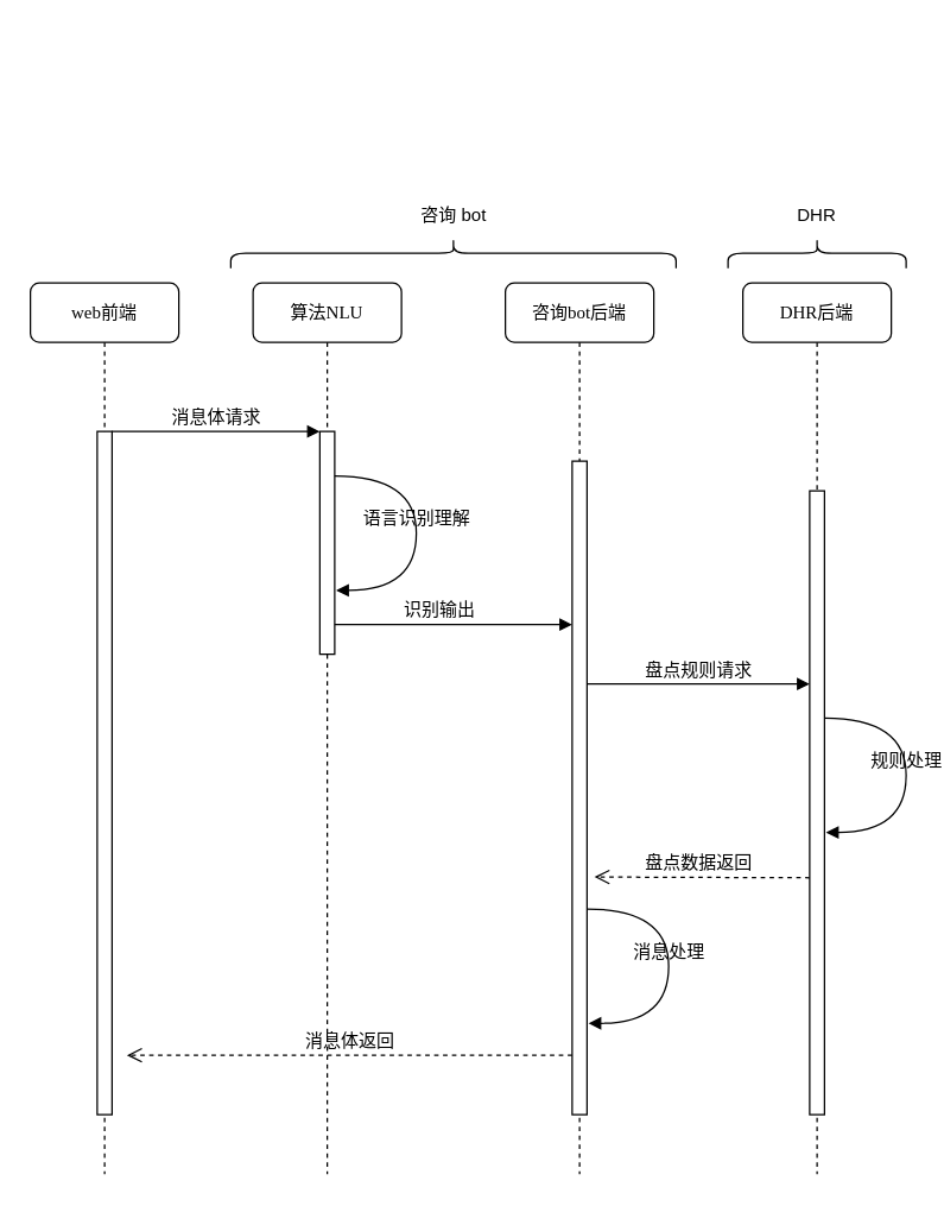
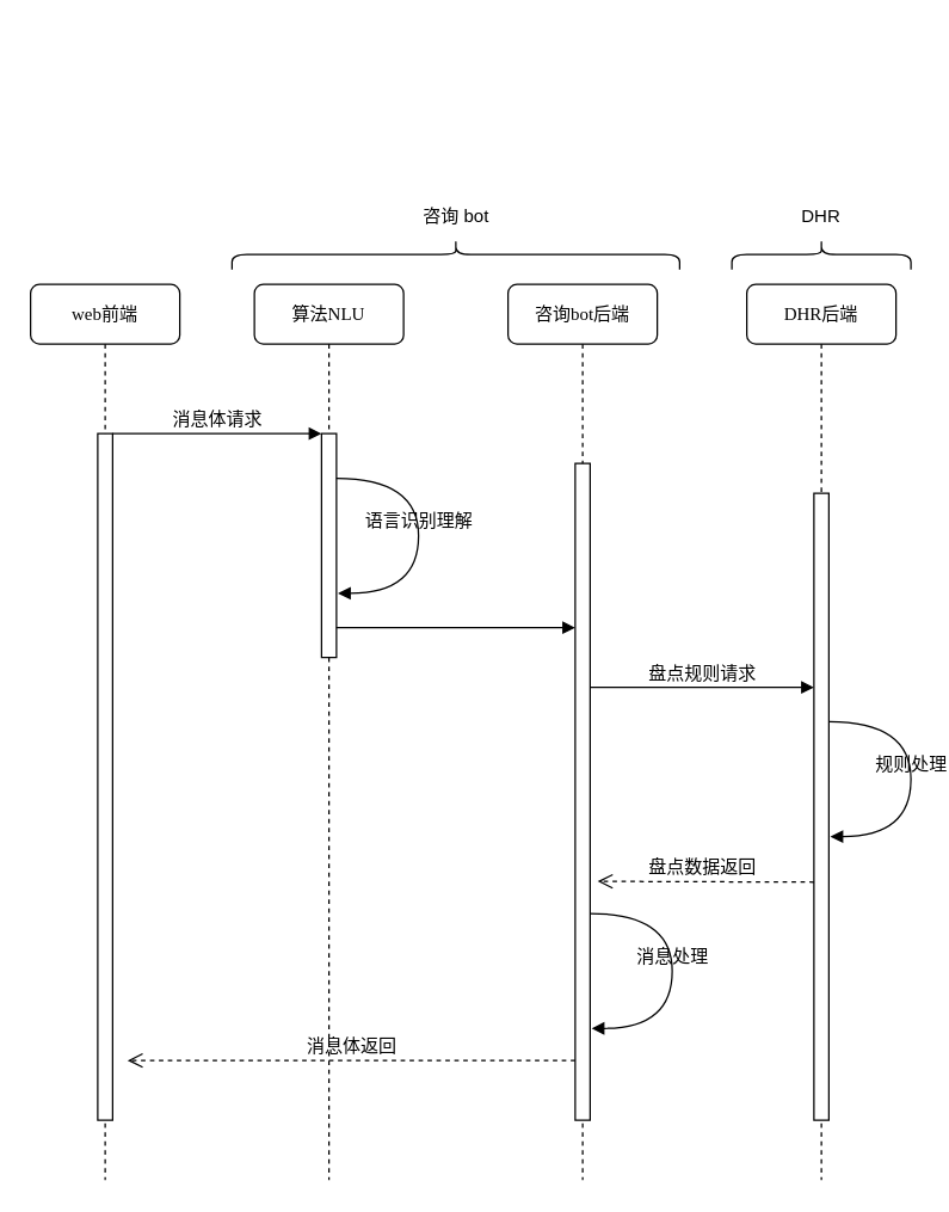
  <mxCell id="0" />
  <mxCell id="1" parent="0" />
  <mxCell id="2" value="算法NLU" style="shape=umlLifeline;perimeter=lifelinePerimeter;whiteSpace=wrap;html=1;container=1;collapsible=0;recursiveResize=0;outlineConnect=0;rounded=1;shadow=0;comic=0;labelBackgroundColor=none;strokeColor=#000000;strokeWidth=1;fillColor=#FFFFFF;fontFamily=Verdana;fontSize=12;fontColor=#000000;align=center;" parent="1" vertex="1"><mxGeometry x="170" y="190" width="100" height="600" as="geometry" /></mxCell>
  <mxCell id="3" value="" style="html=1;points=[];perimeter=orthogonalPerimeter;rounded=0;shadow=0;comic=0;labelBackgroundColor=none;strokeColor=#000000;strokeWidth=1;fillColor=#FFFFFF;fontFamily=Verdana;fontSize=12;fontColor=#000000;align=center;" parent="2" vertex="1"><mxGeometry x="45" y="100" width="10" height="150" as="geometry" /></mxCell>
  <mxCell id="4" value="咨询bot后端" style="shape=umlLifeline;perimeter=lifelinePerimeter;whiteSpace=wrap;html=1;container=1;collapsible=0;recursiveResize=0;outlineConnect=0;rounded=1;shadow=0;comic=0;labelBackgroundColor=none;strokeColor=#000000;strokeWidth=1;fillColor=#FFFFFF;fontFamily=Verdana;fontSize=12;fontColor=#000000;align=center;" parent="1" vertex="1"><mxGeometry x="340" y="190" width="100" height="600" as="geometry" /></mxCell>
  <mxCell id="5" value="" style="html=1;points=[];perimeter=orthogonalPerimeter;rounded=0;shadow=0;comic=0;labelBackgroundColor=none;strokeColor=#000000;strokeWidth=1;fillColor=#FFFFFF;fontFamily=Verdana;fontSize=12;fontColor=#000000;align=center;" parent="4" vertex="1"><mxGeometry x="45" y="120" width="10" height="440" as="geometry" /></mxCell>
  <mxCell id="6" value="DHR后端" style="shape=umlLifeline;perimeter=lifelinePerimeter;whiteSpace=wrap;html=1;container=1;collapsible=0;recursiveResize=0;outlineConnect=0;rounded=1;shadow=0;comic=0;labelBackgroundColor=none;strokeColor=#000000;strokeWidth=1;fillColor=#FFFFFF;fontFamily=Verdana;fontSize=12;fontColor=#000000;align=center;" parent="1" vertex="1"><mxGeometry x="500" y="190" width="100" height="600" as="geometry" /></mxCell>
  <mxCell id="7" value="web前端" style="shape=umlLifeline;perimeter=lifelinePerimeter;whiteSpace=wrap;html=1;container=1;collapsible=0;recursiveResize=0;outlineConnect=0;rounded=1;shadow=0;comic=0;labelBackgroundColor=none;strokeColor=#000000;strokeWidth=1;fillColor=#FFFFFF;fontFamily=Verdana;fontSize=12;fontColor=#000000;align=center;" parent="1" vertex="1"><mxGeometry x="20" y="190" width="100" height="600" as="geometry" /></mxCell>
  <mxCell id="8" value="" style="html=1;points=[];perimeter=orthogonalPerimeter;rounded=0;shadow=0;comic=0;labelBackgroundColor=none;strokeColor=#000000;strokeWidth=1;fillColor=#FFFFFF;fontFamily=Verdana;fontSize=12;fontColor=#000000;align=center;" parent="7" vertex="1"><mxGeometry x="45" y="100" width="10" height="460" as="geometry" /></mxCell>
  <mxCell id="9" value="" style="html=1;points=[];perimeter=orthogonalPerimeter;rounded=0;shadow=0;comic=0;labelBackgroundColor=none;strokeColor=#000000;strokeWidth=1;fillColor=#FFFFFF;fontFamily=Verdana;fontSize=12;fontColor=#000000;align=center;" parent="1" vertex="1"><mxGeometry x="545" y="330" width="10" height="420" as="geometry" /></mxCell>
  <mxCell id="10" value="盘点规则请求" style="html=1;verticalAlign=bottom;endArrow=block;labelBackgroundColor=none;fontFamily=Verdana;fontSize=12;edgeStyle=elbowEdgeStyle;elbow=vertical;" parent="1" source="5" target="9" edge="1"><mxGeometry relative="1" as="geometry"><mxPoint x="450" y="330" as="sourcePoint" /><Array as="points"><mxPoint x="510" y="460" /><mxPoint x="400" y="330" /></Array></mxGeometry></mxCell>
  <mxCell id="11" value="消息体请求" style="html=1;verticalAlign=bottom;endArrow=block;entryX=0;entryY=0;labelBackgroundColor=none;fontFamily=Verdana;fontSize=12;edgeStyle=elbowEdgeStyle;elbow=vertical;" parent="1" source="8" target="3" edge="1"><mxGeometry relative="1" as="geometry"><mxPoint x="140" y="300" as="sourcePoint" /></mxGeometry></mxCell>
  <mxCell id="12" value="" style="html=1;verticalAlign=bottom;endArrow=block;labelBackgroundColor=none;fontFamily=Verdana;fontSize=12;edgeStyle=elbowEdgeStyle;elbow=vertical;" parent="1" source="3" edge="1"><mxGeometry relative="1" as="geometry"><mxPoint x="300" y="310" as="sourcePoint" /><mxPoint x="385" y="420" as="targetPoint" /><Array as="points"><mxPoint x="350" y="420" /></Array></mxGeometry></mxCell>
- <mxCell id="13" value="识别输出" style="text;html=1;resizable=0;points=[];autosize=1;align=left;verticalAlign=top;spacingTop=-4;" parent="1" vertex="1"><mxGeometry x="270" y="400" width="60" height="20" as="geometry" /></mxCell>
  <mxCell id="14" value="&lt;span&gt;盘点数据返回&lt;/span&gt;" style="html=1;verticalAlign=bottom;endArrow=open;dashed=1;endSize=8;labelBackgroundColor=none;fontFamily=Verdana;fontSize=12;" parent="1" edge="1"><mxGeometry x="0.035" relative="1" as="geometry"><mxPoint x="400" y="590" as="targetPoint" /><mxPoint x="545" y="590.5" as="sourcePoint" /><mxPoint as="offset" /></mxGeometry></mxCell>
  <mxCell id="15" value="消息体返回" style="html=1;verticalAlign=bottom;endArrow=open;dashed=1;endSize=8;labelBackgroundColor=none;fontFamily=Verdana;fontSize=12;" parent="1" edge="1"><mxGeometry relative="1" as="geometry"><mxPoint x="85" y="710" as="targetPoint" /><mxPoint x="385" y="710" as="sourcePoint" /><mxPoint as="offset" /></mxGeometry></mxCell>
  <mxCell id="16" value="语言识别理解" style="html=1;verticalAlign=bottom;endArrow=block;labelBackgroundColor=none;fontFamily=Verdana;fontSize=12;elbow=vertical;edgeStyle=orthogonalEdgeStyle;curved=1;entryX=1.1;entryY=0.686;entryPerimeter=0;exitX=1.038;exitY=0.345;exitPerimeter=0;entryDx=0;entryDy=0;" parent="1" edge="1"><mxGeometry relative="1" as="geometry"><mxPoint x="225" y="320" as="sourcePoint" /><mxPoint x="226" y="397" as="targetPoint" /><Array as="points"><mxPoint x="280" y="320" /><mxPoint x="280" y="397" /></Array></mxGeometry></mxCell>
  <mxCell id="17" value="规则处理" style="html=1;verticalAlign=bottom;endArrow=block;labelBackgroundColor=none;fontFamily=Verdana;fontSize=12;elbow=vertical;edgeStyle=orthogonalEdgeStyle;curved=1;entryX=1.1;entryY=0.686;entryPerimeter=0;exitX=1.038;exitY=0.345;exitPerimeter=0;entryDx=0;entryDy=0;" parent="1" edge="1"><mxGeometry relative="1" as="geometry"><mxPoint x="555" y="483" as="sourcePoint" /><mxPoint x="556" y="560" as="targetPoint" /><Array as="points"><mxPoint x="610" y="483" /><mxPoint x="610" y="560" /></Array></mxGeometry></mxCell>
  <mxCell id="18" value="消息处理" style="html=1;verticalAlign=bottom;endArrow=block;labelBackgroundColor=none;fontFamily=Verdana;fontSize=12;elbow=vertical;edgeStyle=orthogonalEdgeStyle;curved=1;entryX=1.1;entryY=0.686;entryPerimeter=0;exitX=1.038;exitY=0.345;exitPerimeter=0;entryDx=0;entryDy=0;" parent="1" edge="1"><mxGeometry relative="1" as="geometry"><mxPoint x="395" y="611.5" as="sourcePoint" /><mxPoint x="396" y="688.5" as="targetPoint" /><Array as="points"><mxPoint x="450" y="611.5" /><mxPoint x="450" y="688.5" /></Array></mxGeometry></mxCell>
  <mxCell id="19" value="&lt;div style=&quot;text-align: left&quot;&gt;&lt;br&gt;&lt;/div&gt;" style="shape=curlyBracket;whiteSpace=wrap;html=1;rounded=1;rotation=90;" parent="1" vertex="1"><mxGeometry x="295" y="20" width="20" height="300" as="geometry" /></mxCell>
  <mxCell id="20" value="咨询 bot" style="text;html=1;strokeColor=none;fillColor=none;align=center;verticalAlign=middle;whiteSpace=wrap;rounded=0;" parent="1" vertex="1"><mxGeometry x="258" y="130" width="95" height="30" as="geometry" /></mxCell>
  <mxCell id="21" value="" style="shape=curlyBracket;whiteSpace=wrap;html=1;rounded=1;rotation=90;" parent="1" vertex="1"><mxGeometry x="540" y="110" width="20" height="120" as="geometry" /></mxCell>
  <mxCell id="22" value="DHR" style="text;html=1;strokeColor=none;fillColor=none;align=center;verticalAlign=middle;whiteSpace=wrap;rounded=0;" parent="1" vertex="1"><mxGeometry x="530" y="130" width="40" height="30" as="geometry" /></mxCell>
